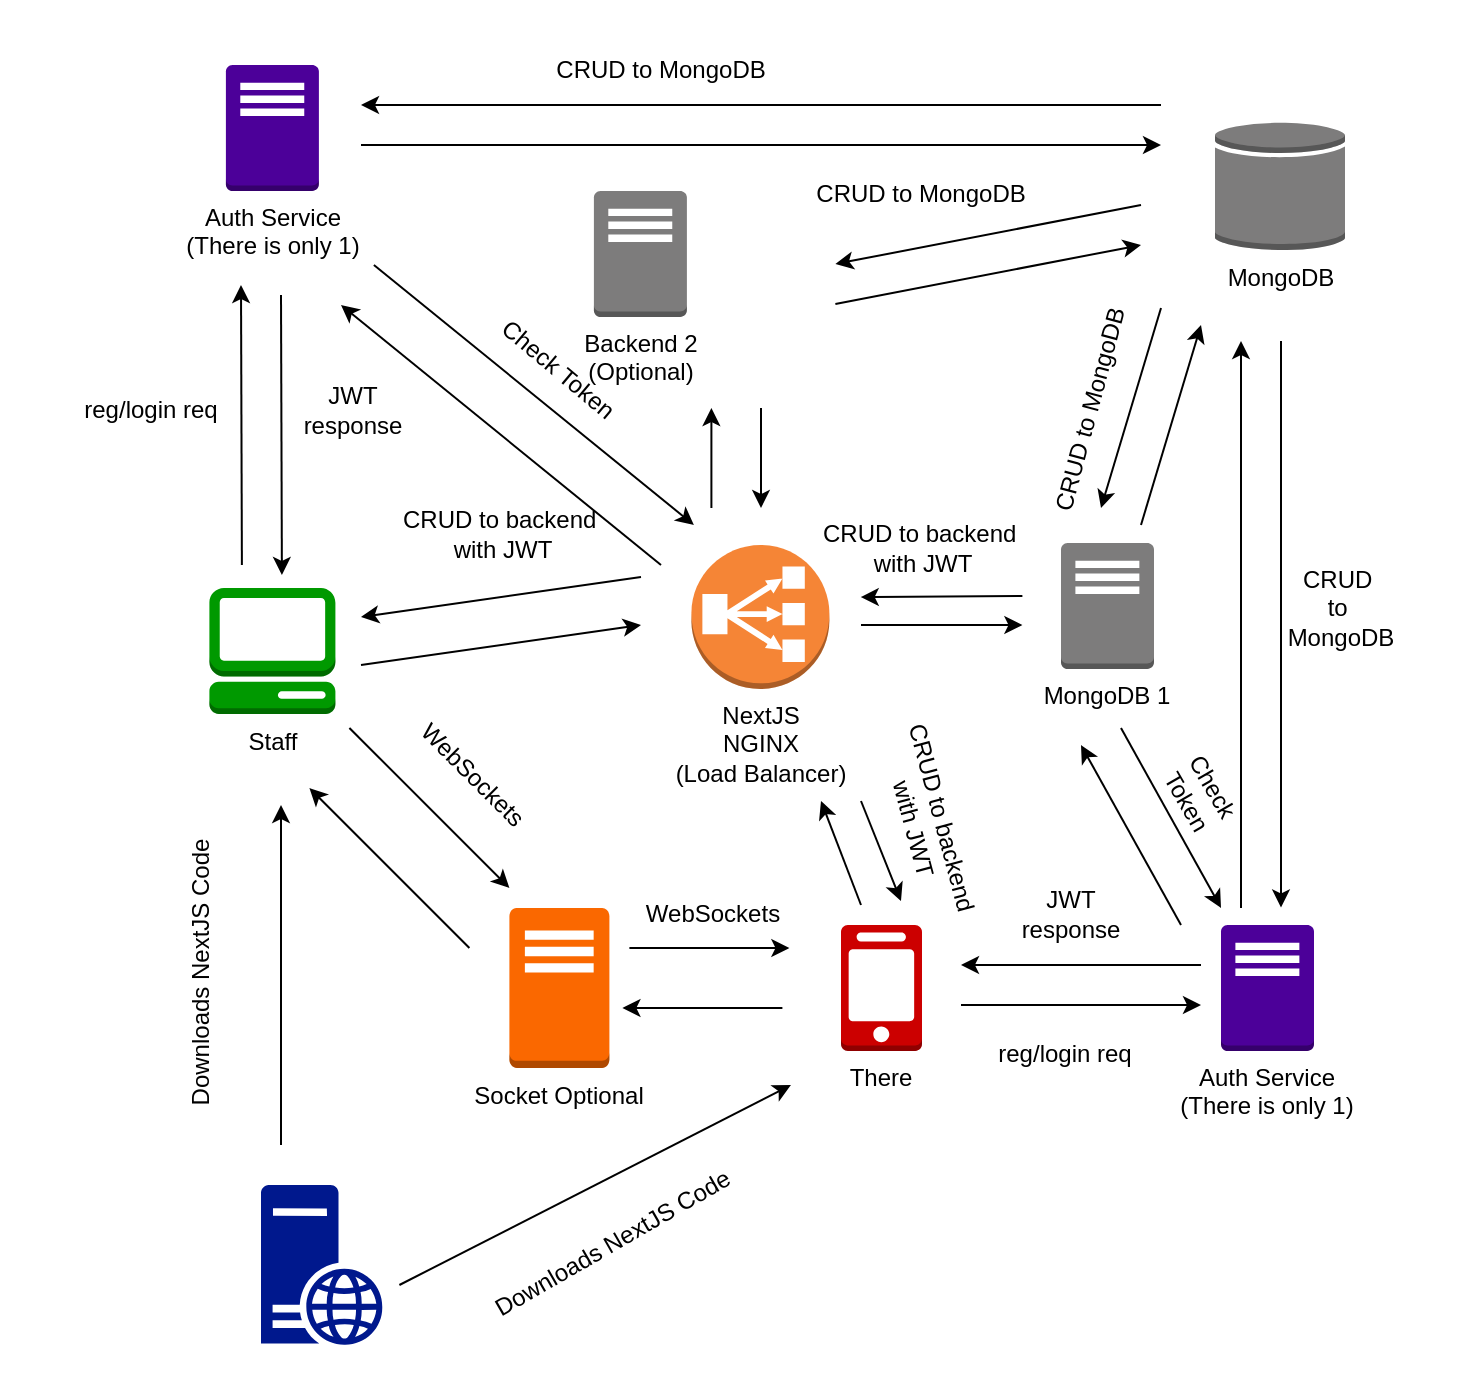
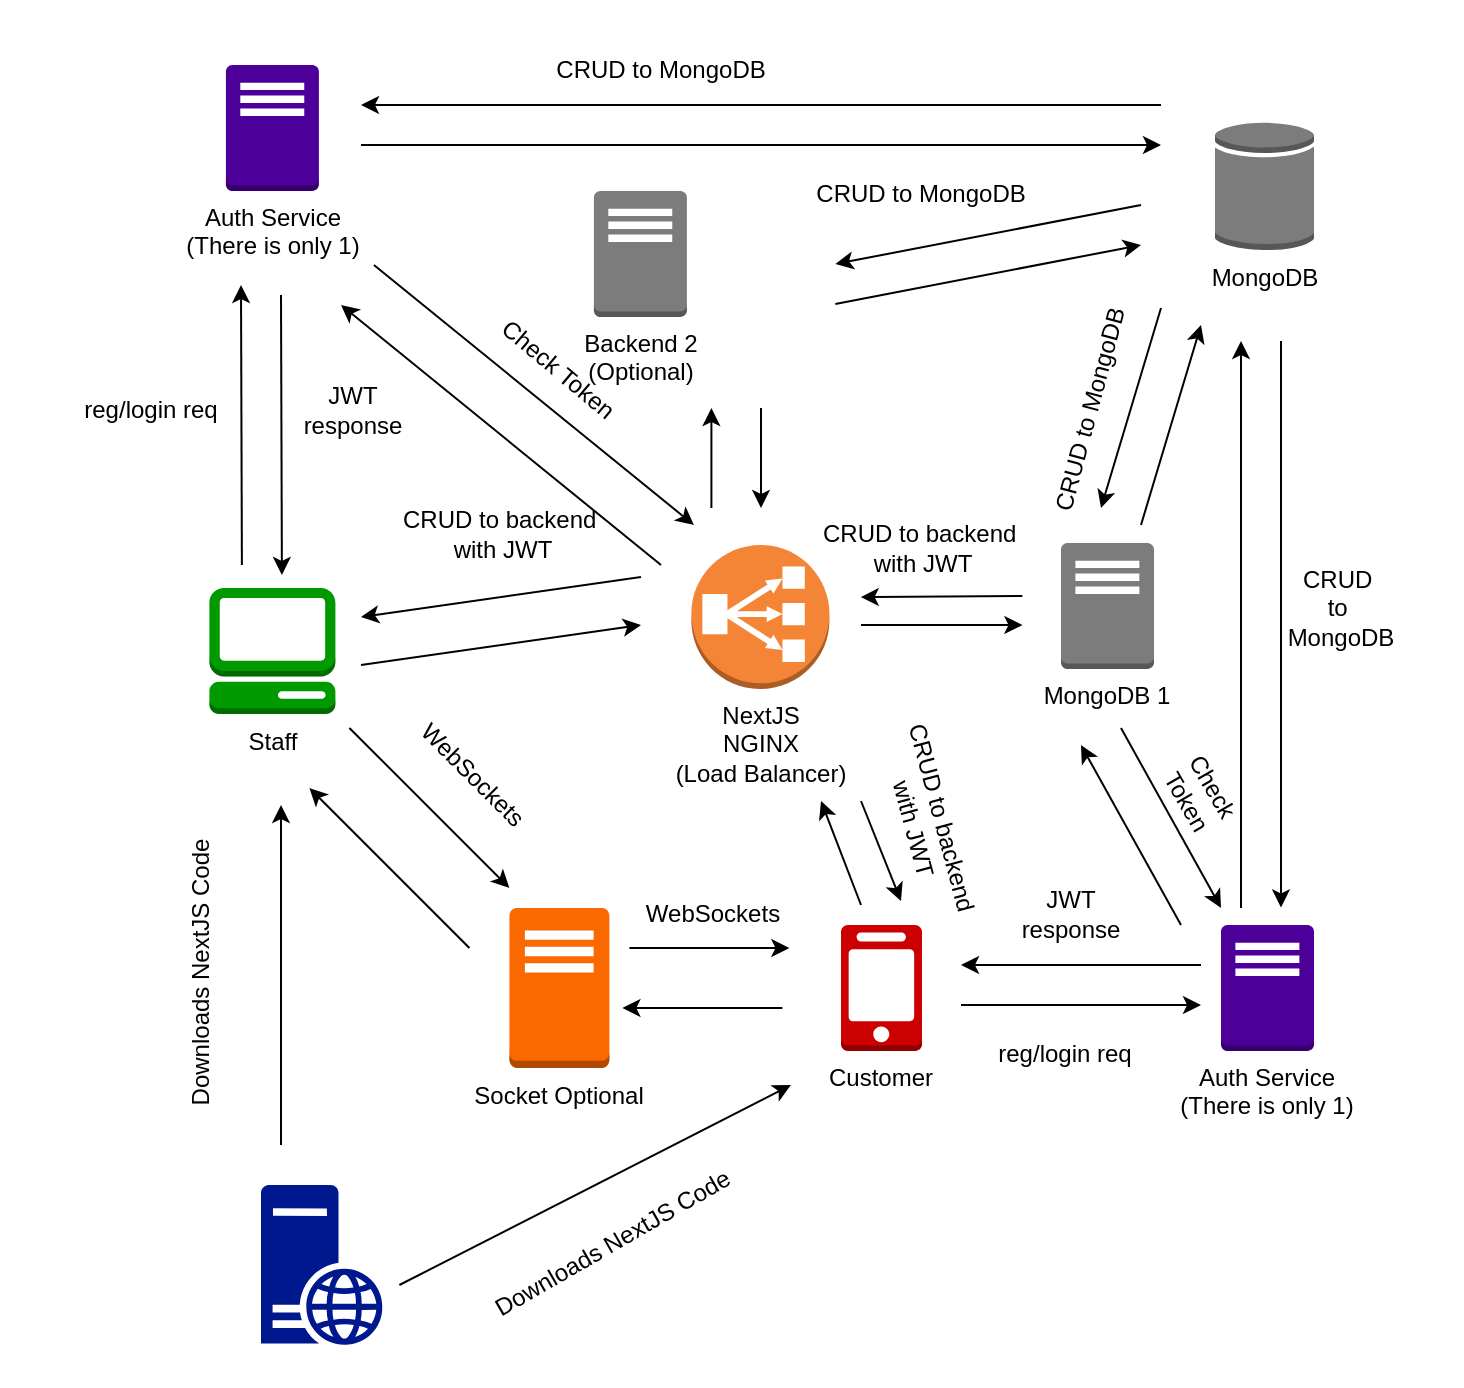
  <mxCell id="0" />
  <mxCell id="1" parent="0" />
  <mxCell id="2" value="Staff" style="outlineConnect=0;dashed=0;verticalLabelPosition=bottom;verticalAlign=top;align=center;html=1;shape=mxgraph.aws3.management_console;fillColor=#009900;gradientColor=none;" parent="1" vertex="1"><mxGeometry x="104.2" y="293.5" width="63" height="63" as="geometry" /></mxCell>
- <mxCell id="3" value="MongoDB" style="outlineConnect=0;dashed=0;verticalLabelPosition=bottom;verticalAlign=top;align=center;html=1;shape=mxgraph.aws3.generic_database;fillColor=#7D7C7C;gradientColor=none;" parent="1" vertex="1"><mxGeometry x="607" y="60" width="65" height="64.5" as="geometry" /></mxCell>
+ <mxCell id="3" value="MongoDB" style="outlineConnect=0;dashed=0;verticalLabelPosition=bottom;verticalAlign=top;align=center;html=1;shape=mxgraph.aws3.generic_database;fillColor=#7D7C7C;gradientColor=none;" parent="1" vertex="1"><mxGeometry x="607" y="60" width="49.5" height="64.5" as="geometry" /></mxCell>
  <mxCell id="4" value="MongoDB 1" style="outlineConnect=0;dashed=0;verticalLabelPosition=bottom;verticalAlign=top;align=center;html=1;shape=mxgraph.aws3.traditional_server;fillColor=#7D7C7C;gradientColor=none;" parent="1" vertex="1"><mxGeometry x="530" y="271" width="46.5" height="63" as="geometry" /></mxCell>
  <mxCell id="5" value="Backend 2&lt;div&gt;(Optional)&lt;/div&gt;" style="outlineConnect=0;dashed=0;verticalLabelPosition=bottom;verticalAlign=top;align=center;html=1;shape=mxgraph.aws3.traditional_server;fillColor=#7D7C7C;gradientColor=none;" parent="1" vertex="1"><mxGeometry x="296.45" y="95" width="46.5" height="63" as="geometry" /></mxCell>
  <mxCell id="6" value="" style="sketch=0;aspect=fixed;pointerEvents=1;shadow=0;dashed=0;html=1;strokeColor=none;labelPosition=center;verticalLabelPosition=bottom;verticalAlign=top;align=center;fillColor=#00188D;shape=mxgraph.mscae.enterprise.web_server" parent="1" vertex="1"><mxGeometry x="130" y="592" width="60.8" height="80" as="geometry" /></mxCell>
  <mxCell id="7" value="Socket Optional" style="outlineConnect=0;dashed=0;verticalLabelPosition=bottom;verticalAlign=top;align=center;html=1;shape=mxgraph.aws3.traditional_server;fillColor=#fa6800;strokeColor=#C73500;fontColor=#000000;" parent="1" vertex="1"><mxGeometry x="254.2" y="453.5" width="50" height="80" as="geometry" /></mxCell>
  <mxCell id="8" value="Auth Service&lt;div&gt;(There is only 1)&lt;/div&gt;" style="outlineConnect=0;dashed=0;verticalLabelPosition=bottom;verticalAlign=top;align=center;html=1;shape=mxgraph.aws3.traditional_server;fillColor=#4C0099;gradientColor=none;" parent="1" vertex="1"><mxGeometry x="112.45" y="32" width="46.5" height="63" as="geometry" /></mxCell>
  <mxCell id="9" value="" style="endArrow=classic;html=1;rounded=0;" parent="1" edge="1"><mxGeometry width="50" height="50" relative="1" as="geometry"><mxPoint x="174.2" y="363.5" as="sourcePoint" /><mxPoint x="254.2" y="443.5" as="targetPoint" /></mxGeometry></mxCell>
  <mxCell id="10" value="" style="endArrow=classic;html=1;rounded=0;" parent="1" edge="1"><mxGeometry width="50" height="50" relative="1" as="geometry"><mxPoint x="234.2" y="473.5" as="sourcePoint" /><mxPoint x="154.2" y="393.5" as="targetPoint" /></mxGeometry></mxCell>
  <mxCell id="11" value="" style="endArrow=classic;html=1;rounded=0;" parent="1" edge="1"><mxGeometry width="50" height="50" relative="1" as="geometry"><mxPoint x="314.2" y="473.5" as="sourcePoint" /><mxPoint x="394.2" y="473.5" as="targetPoint" /></mxGeometry></mxCell>
  <mxCell id="12" value="" style="endArrow=classic;html=1;rounded=0;" parent="1" edge="1"><mxGeometry width="50" height="50" relative="1" as="geometry"><mxPoint x="390.7" y="503.5" as="sourcePoint" /><mxPoint x="310.7" y="503.5" as="targetPoint" /></mxGeometry></mxCell>
  <mxCell id="13" value="WebSockets" style="text;html=1;align=center;verticalAlign=middle;resizable=0;points=[];autosize=1;strokeColor=none;fillColor=none;rotation=45;" parent="1" vertex="1"><mxGeometry x="190.7" y="372" width="90" height="30" as="geometry" /></mxCell>
  <mxCell id="14" value="WebSockets" style="text;html=1;align=center;verticalAlign=middle;resizable=0;points=[];autosize=1;strokeColor=none;fillColor=none;" parent="1" vertex="1"><mxGeometry x="310.7" y="441.5" width="90" height="30" as="geometry" /></mxCell>
  <mxCell id="15" value="" style="endArrow=classic;html=1;rounded=0;" parent="1" edge="1"><mxGeometry width="50" height="50" relative="1" as="geometry"><mxPoint x="199.2" y="642" as="sourcePoint" /><mxPoint x="395" y="542" as="targetPoint" /></mxGeometry></mxCell>
  <mxCell id="16" value="Downloads NextJS Code" style="text;html=1;align=center;verticalAlign=middle;resizable=0;points=[];autosize=1;strokeColor=none;fillColor=none;rotation=-30;" parent="1" vertex="1"><mxGeometry x="225.7" y="607" width="160" height="30" as="geometry" /></mxCell>
  <mxCell id="17" value="" style="endArrow=classic;html=1;rounded=0;" parent="1" edge="1"><mxGeometry width="50" height="50" relative="1" as="geometry"><mxPoint x="140" y="572" as="sourcePoint" /><mxPoint x="140" y="402" as="targetPoint" /></mxGeometry></mxCell>
  <mxCell id="18" value="" style="endArrow=classic;html=1;rounded=0;" parent="1" edge="1"><mxGeometry width="50" height="50" relative="1" as="geometry"><mxPoint x="430" y="452" as="sourcePoint" /><mxPoint x="410" y="400" as="targetPoint" /></mxGeometry></mxCell>
  <mxCell id="19" value="" style="endArrow=classic;html=1;rounded=0;" parent="1" edge="1"><mxGeometry width="50" height="50" relative="1" as="geometry"><mxPoint x="430" y="400" as="sourcePoint" /><mxPoint x="450" y="450" as="targetPoint" /></mxGeometry></mxCell>
  <mxCell id="20" value="" style="endArrow=classic;html=1;rounded=0;" parent="1" edge="1"><mxGeometry width="50" height="50" relative="1" as="geometry"><mxPoint x="180" y="332" as="sourcePoint" /><mxPoint x="320" y="312" as="targetPoint" /></mxGeometry></mxCell>
  <mxCell id="21" value="" style="endArrow=classic;html=1;rounded=0;" parent="1" edge="1"><mxGeometry width="50" height="50" relative="1" as="geometry"><mxPoint x="320" y="288" as="sourcePoint" /><mxPoint x="180" y="308" as="targetPoint" /></mxGeometry></mxCell>
  <mxCell id="22" value="CRUD to backend&amp;nbsp;&lt;div&gt;with JWT&lt;/div&gt;" style="text;html=1;align=center;verticalAlign=middle;resizable=0;points=[];autosize=1;strokeColor=none;fillColor=none;" parent="1" vertex="1"><mxGeometry x="190.7" y="247" width="120" height="40" as="geometry" /></mxCell>
  <mxCell id="23" value="Auth Service&lt;div&gt;(There is only 1)&lt;/div&gt;" style="outlineConnect=0;dashed=0;verticalLabelPosition=bottom;verticalAlign=top;align=center;html=1;shape=mxgraph.aws3.traditional_server;fillColor=#4C0099;gradientColor=none;" parent="1" vertex="1"><mxGeometry x="610" y="462" width="46.5" height="63" as="geometry" /></mxCell>
  <mxCell id="24" value="" style="endArrow=classic;html=1;rounded=0;" parent="1" edge="1"><mxGeometry width="50" height="50" relative="1" as="geometry"><mxPoint x="480" y="502" as="sourcePoint" /><mxPoint x="600" y="502" as="targetPoint" /></mxGeometry></mxCell>
  <mxCell id="25" value="" style="endArrow=classic;html=1;rounded=0;" parent="1" edge="1"><mxGeometry width="50" height="50" relative="1" as="geometry"><mxPoint x="600" y="482" as="sourcePoint" /><mxPoint x="480" y="482" as="targetPoint" /></mxGeometry></mxCell>
  <mxCell id="26" value="CRUD to backend&amp;nbsp;&lt;div&gt;with JWT&lt;/div&gt;" style="text;html=1;align=center;verticalAlign=middle;resizable=0;points=[];autosize=1;strokeColor=none;fillColor=none;rotation=75;" parent="1" vertex="1"><mxGeometry x="404.2" y="392" width="120" height="40" as="geometry" /></mxCell>
  <mxCell id="27" value="CRUD to backend&amp;nbsp;&lt;div&gt;with JWT&lt;/div&gt;" style="text;html=1;align=center;verticalAlign=middle;resizable=0;points=[];autosize=1;strokeColor=none;fillColor=none;" parent="1" vertex="1"><mxGeometry x="400.7" y="253.5" width="120" height="40" as="geometry" /></mxCell>
  <mxCell id="28" value="" style="endArrow=classic;html=1;rounded=0;" parent="1" edge="1"><mxGeometry width="50" height="50" relative="1" as="geometry"><mxPoint x="355.2" y="253.5" as="sourcePoint" /><mxPoint x="355.2" y="203.5" as="targetPoint" /></mxGeometry></mxCell>
  <mxCell id="29" value="" style="endArrow=classic;html=1;rounded=0;" parent="1" edge="1"><mxGeometry width="50" height="50" relative="1" as="geometry"><mxPoint x="380" y="203.5" as="sourcePoint" /><mxPoint x="380" y="253.5" as="targetPoint" /></mxGeometry></mxCell>
  <mxCell id="30" value="" style="endArrow=classic;html=1;rounded=0;" parent="1" edge="1"><mxGeometry width="50" height="50" relative="1" as="geometry"><mxPoint x="120.45" y="282" as="sourcePoint" /><mxPoint x="120" y="142" as="targetPoint" /></mxGeometry></mxCell>
  <mxCell id="31" value="" style="endArrow=classic;html=1;rounded=0;" parent="1" edge="1"><mxGeometry width="50" height="50" relative="1" as="geometry"><mxPoint x="140" y="147" as="sourcePoint" /><mxPoint x="140.45" y="287" as="targetPoint" /></mxGeometry></mxCell>
  <mxCell id="32" value="reg/login req" style="text;html=1;align=center;verticalAlign=middle;resizable=0;points=[];autosize=1;strokeColor=none;fillColor=none;" parent="1" vertex="1"><mxGeometry x="30" y="190" width="90" height="30" as="geometry" /></mxCell>
  <mxCell id="33" value="JWT&lt;div&gt;response&lt;/div&gt;" style="text;html=1;align=center;verticalAlign=middle;resizable=0;points=[];autosize=1;strokeColor=none;fillColor=none;" parent="1" vertex="1"><mxGeometry x="140.7" y="185" width="70" height="40" as="geometry" /></mxCell>
  <mxCell id="34" value="JWT&lt;div&gt;response&lt;/div&gt;" style="text;html=1;align=center;verticalAlign=middle;resizable=0;points=[];autosize=1;strokeColor=none;fillColor=none;" parent="1" vertex="1"><mxGeometry x="500" y="436.5" width="70" height="40" as="geometry" /></mxCell>
  <mxCell id="35" value="reg/login req" style="text;html=1;align=center;verticalAlign=middle;resizable=0;points=[];autosize=1;strokeColor=none;fillColor=none;" parent="1" vertex="1"><mxGeometry x="486.5" y="512" width="90" height="30" as="geometry" /></mxCell>
  <mxCell id="36" value="" style="endArrow=classic;html=1;rounded=0;" parent="1" edge="1"><mxGeometry width="50" height="50" relative="1" as="geometry"><mxPoint x="430" y="312" as="sourcePoint" /><mxPoint x="510.7" y="312" as="targetPoint" /></mxGeometry></mxCell>
  <mxCell id="37" value="" style="endArrow=classic;html=1;rounded=0;entryX=0.243;entryY=1.113;entryDx=0;entryDy=0;entryPerimeter=0;" parent="1" target="27" edge="1"><mxGeometry width="50" height="50" relative="1" as="geometry"><mxPoint x="510.7" y="297.5" as="sourcePoint" /><mxPoint x="430" y="300" as="targetPoint" /></mxGeometry></mxCell>
  <mxCell id="38" value="" style="endArrow=classic;html=1;rounded=0;" parent="1" edge="1"><mxGeometry width="50" height="50" relative="1" as="geometry"><mxPoint x="180" y="72" as="sourcePoint" /><mxPoint x="580" y="72" as="targetPoint" /></mxGeometry></mxCell>
  <mxCell id="39" value="" style="endArrow=classic;html=1;rounded=0;" parent="1" edge="1"><mxGeometry width="50" height="50" relative="1" as="geometry"><mxPoint x="580" y="52" as="sourcePoint" /><mxPoint x="180" y="52" as="targetPoint" /></mxGeometry></mxCell>
  <mxCell id="40" value="CRUD to MongoDB" style="text;html=1;align=center;verticalAlign=middle;resizable=0;points=[];autosize=1;strokeColor=none;fillColor=none;" parent="1" vertex="1"><mxGeometry x="265" y="20" width="130" height="30" as="geometry" /></mxCell>
  <mxCell id="41" value="" style="endArrow=classic;html=1;rounded=0;" parent="1" edge="1"><mxGeometry width="50" height="50" relative="1" as="geometry"><mxPoint x="620" y="453.5" as="sourcePoint" /><mxPoint x="620" y="170" as="targetPoint" /></mxGeometry></mxCell>
  <mxCell id="42" value="" style="endArrow=classic;html=1;rounded=0;" parent="1" edge="1"><mxGeometry width="50" height="50" relative="1" as="geometry"><mxPoint x="640" y="170" as="sourcePoint" /><mxPoint x="640" y="453.25" as="targetPoint" /></mxGeometry></mxCell>
  <mxCell id="43" value="" style="endArrow=classic;html=1;rounded=0;" parent="1" edge="1"><mxGeometry width="50" height="50" relative="1" as="geometry"><mxPoint x="417.2" y="151.5" as="sourcePoint" /><mxPoint x="570" y="122" as="targetPoint" /></mxGeometry></mxCell>
  <mxCell id="44" value="" style="endArrow=classic;html=1;rounded=0;" parent="1" edge="1"><mxGeometry width="50" height="50" relative="1" as="geometry"><mxPoint x="570" y="102" as="sourcePoint" /><mxPoint x="417.2" y="131.5" as="targetPoint" /></mxGeometry></mxCell>
  <mxCell id="45" value="CRUD to MongoDB" style="text;html=1;align=center;verticalAlign=middle;resizable=0;points=[];autosize=1;strokeColor=none;fillColor=none;" parent="1" vertex="1"><mxGeometry x="395" y="82" width="130" height="30" as="geometry" /></mxCell>
  <mxCell id="46" value="" style="endArrow=classic;html=1;rounded=0;" parent="1" edge="1"><mxGeometry width="50" height="50" relative="1" as="geometry"><mxPoint x="570" y="262" as="sourcePoint" /><mxPoint x="600" y="162" as="targetPoint" /></mxGeometry></mxCell>
  <mxCell id="47" value="" style="endArrow=classic;html=1;rounded=0;" parent="1" edge="1"><mxGeometry width="50" height="50" relative="1" as="geometry"><mxPoint x="580" y="153.5" as="sourcePoint" /><mxPoint x="550" y="253.5" as="targetPoint" /></mxGeometry></mxCell>
  <mxCell id="48" value="CRUD to MongoDB" style="text;html=1;align=center;verticalAlign=middle;resizable=0;points=[];autosize=1;strokeColor=none;fillColor=none;rotation=-75;" parent="1" vertex="1"><mxGeometry x="480" y="190" width="130" height="30" as="geometry" /></mxCell>
  <mxCell id="49" value="Downloads NextJS Code" style="text;html=1;align=center;verticalAlign=middle;resizable=0;points=[];autosize=1;strokeColor=none;fillColor=none;rotation=-90;" parent="1" vertex="1"><mxGeometry x="20" y="471.5" width="160" height="30" as="geometry" /></mxCell>
  <mxCell id="50" value="CRUD&amp;nbsp;&lt;div&gt;to&amp;nbsp;&lt;/div&gt;&lt;div&gt;MongoDB&lt;/div&gt;" style="text;html=1;align=center;verticalAlign=middle;resizable=0;points=[];autosize=1;strokeColor=none;fillColor=none;" parent="1" vertex="1"><mxGeometry x="630" y="274" width="80" height="60" as="geometry" /></mxCell>
  <mxCell id="51" value="" style="endArrow=classic;html=1;rounded=0;" parent="1" edge="1"><mxGeometry width="50" height="50" relative="1" as="geometry"><mxPoint x="330" y="282" as="sourcePoint" /><mxPoint x="170" y="152" as="targetPoint" /></mxGeometry></mxCell>
  <mxCell id="52" value="" style="endArrow=classic;html=1;rounded=0;" parent="1" edge="1"><mxGeometry width="50" height="50" relative="1" as="geometry"><mxPoint x="186.45" y="132" as="sourcePoint" /><mxPoint x="346.45" y="262" as="targetPoint" /></mxGeometry></mxCell>
  <mxCell id="53" value="Check Token" style="text;html=1;align=center;verticalAlign=middle;whiteSpace=wrap;rounded=0;rotation=40;" parent="1" vertex="1"><mxGeometry x="236.3" y="170" width="85.8" height="30" as="geometry" /></mxCell>
  <mxCell id="54" value="" style="endArrow=classic;html=1;rounded=0;" parent="1" edge="1"><mxGeometry width="50" height="50" relative="1" as="geometry"><mxPoint x="590" y="462" as="sourcePoint" /><mxPoint x="540" y="372" as="targetPoint" /></mxGeometry></mxCell>
  <mxCell id="55" value="" style="endArrow=classic;html=1;rounded=0;" parent="1" edge="1"><mxGeometry width="50" height="50" relative="1" as="geometry"><mxPoint x="560" y="363.5" as="sourcePoint" /><mxPoint x="610" y="453.5" as="targetPoint" /></mxGeometry></mxCell>
  <mxCell id="56" value="Check Token" style="text;html=1;align=center;verticalAlign=middle;whiteSpace=wrap;rounded=0;rotation=60;" parent="1" vertex="1"><mxGeometry x="570" y="382" width="60" height="30" as="geometry" /></mxCell>
- <mxCell id="57" value="There" style="outlineConnect=0;dashed=0;verticalLabelPosition=bottom;verticalAlign=top;align=center;html=1;shape=mxgraph.aws3.mobile_client;fillColor=#CC0000;gradientColor=none;" parent="1" vertex="1"><mxGeometry x="420" y="462" width="40.5" height="63" as="geometry" /></mxCell>
+ <mxCell id="57" value="Customer" style="outlineConnect=0;dashed=0;verticalLabelPosition=bottom;verticalAlign=top;align=center;html=1;shape=mxgraph.aws3.mobile_client;fillColor=#CC0000;gradientColor=none;" parent="1" vertex="1"><mxGeometry x="420" y="462" width="40.5" height="63" as="geometry" /></mxCell>
  <mxCell id="58" value="NextJS&lt;div&gt;NGINX&lt;/div&gt;&lt;div&gt;(Load Balancer)&lt;/div&gt;" style="outlineConnect=0;dashed=0;verticalLabelPosition=bottom;verticalAlign=top;align=center;html=1;shape=mxgraph.aws3.classic_load_balancer;fillColor=#F58536;gradientColor=none;" parent="1" vertex="1"><mxGeometry x="345.2" y="272" width="69" height="72" as="geometry" /></mxCell>
